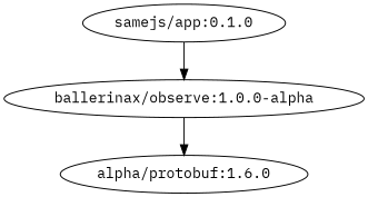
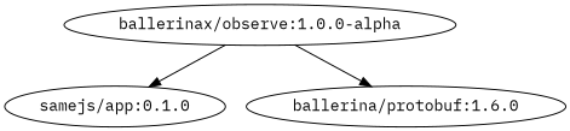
  digraph {
    fontname="IBM Plex Mono"
    node [fontname="IBM Plex Mono"]
    edge [fontname="IBM Plex Mono"]
    "samejs/app:0.1.0"
    "ballerinax/observe:1.0.0-alpha"
-   "ballerina/protobuf:1.6.0" [label="alpha/protobuf:1.6.0"]
-   "samejs/app:0.1.0" -> "ballerinax/observe:1.0.0-alpha"
+   "ballerina/protobuf:1.6.0"
+   "ballerinax/observe:1.0.0-alpha" -> "samejs/app:0.1.0"
    "ballerinax/observe:1.0.0-alpha" -> "ballerina/protobuf:1.6.0"
  }
